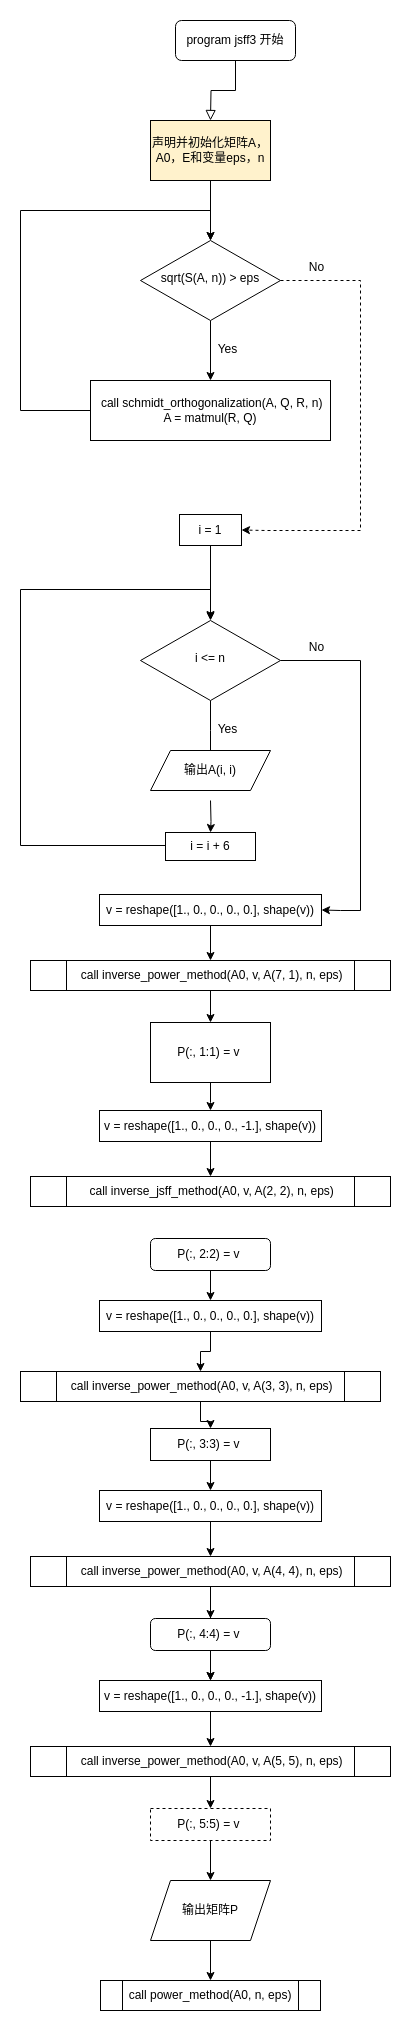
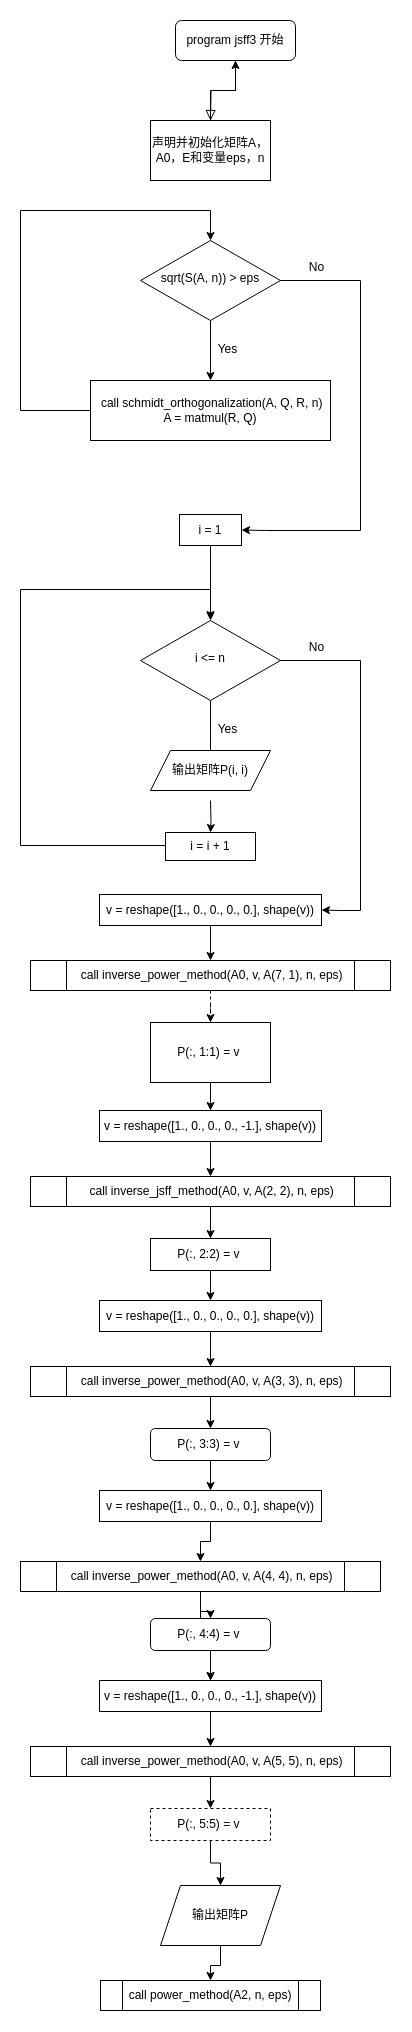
  <mxCell id="0" />
  <mxCell id="1" parent="0" />
  <mxCell id="2" value="" style="rounded=0;html=1;jettySize=auto;orthogonalLoop=1;fontSize=11;endArrow=block;endFill=0;endSize=8;strokeWidth=1;shadow=0;labelBackgroundColor=none;edgeStyle=orthogonalEdgeStyle;" parent="1" source="3" edge="1"><mxGeometry relative="1" as="geometry"><mxPoint x="210" y="120" as="targetPoint" /></mxGeometry></mxCell>
  <mxCell id="3" value="program jsff3 开始" style="rounded=1;whiteSpace=wrap;html=1;fontSize=12;glass=0;strokeWidth=1;shadow=0;" parent="1" vertex="1"><mxGeometry x="175" y="20" width="120" height="40" as="geometry" /></mxCell>
  <mxCell id="4" style="edgeStyle=orthogonalEdgeStyle;rounded=0;orthogonalLoop=1;jettySize=auto;html=1;" parent="1" source="6" target="10" edge="1"><mxGeometry relative="1" as="geometry" /></mxCell>
- <mxCell id="5" style="edgeStyle=orthogonalEdgeStyle;rounded=0;orthogonalLoop=1;jettySize=auto;html=1;entryX=1;entryY=0.5;entryDx=0;entryDy=0;dashed=1;" parent="1" source="6" target="13" edge="1"><mxGeometry relative="1" as="geometry"><mxPoint x="390" y="530" as="targetPoint" /><Array as="points"><mxPoint x="360" y="280" /><mxPoint x="360" y="530" /><mxPoint x="265" y="530" /></Array></mxGeometry></mxCell>
+ <mxCell id="5" style="edgeStyle=orthogonalEdgeStyle;rounded=0;orthogonalLoop=1;jettySize=auto;html=1;entryX=1;entryY=0.5;entryDx=0;entryDy=0;" parent="1" source="6" target="13" edge="1"><mxGeometry relative="1" as="geometry"><mxPoint x="390" y="530" as="targetPoint" /><Array as="points"><mxPoint x="360" y="280" /><mxPoint x="360" y="530" /><mxPoint x="265" y="530" /></Array></mxGeometry></mxCell>
  <mxCell id="6" value="sqrt(S(A, n)) &amp;gt; eps" style="rhombus;whiteSpace=wrap;html=1;shadow=0;fontFamily=Helvetica;fontSize=12;align=center;strokeWidth=1;spacing=6;spacingTop=-4;" parent="1" vertex="1"><mxGeometry x="140" y="240" width="140" height="80" as="geometry" /></mxCell>
- <mxCell id="7" value="" style="edgeStyle=orthogonalEdgeStyle;rounded=0;orthogonalLoop=1;jettySize=auto;html=1;" parent="1" source="8" target="6" edge="1"><mxGeometry relative="1" as="geometry" /></mxCell>
- <mxCell id="8" value="声明并初始化矩阵A，A0，E和变量eps，n" style="rounded=0;whiteSpace=wrap;html=1;fillColor=#fff2cc;" parent="1" vertex="1"><mxGeometry x="150" y="120" width="120" height="60" as="geometry" /></mxCell>
+ <mxCell id="7" value="" style="edgeStyle=orthogonalEdgeStyle;rounded=0;orthogonalLoop=1;jettySize=auto;html=1;" parent="1" source="8" target="3" edge="1"><mxGeometry relative="1" as="geometry" /></mxCell>
+ <mxCell id="8" value="声明并初始化矩阵A，A0，E和变量eps，n" style="rounded=0;whiteSpace=wrap;html=1;" parent="1" vertex="1"><mxGeometry x="150" y="120" width="120" height="60" as="geometry" /></mxCell>
  <mxCell id="9" style="edgeStyle=orthogonalEdgeStyle;rounded=0;orthogonalLoop=1;jettySize=auto;html=1;" parent="1" source="10" target="6" edge="1"><mxGeometry relative="1" as="geometry"><mxPoint x="20" y="210" as="targetPoint" /><Array as="points"><mxPoint x="20" y="410" /><mxPoint x="20" y="210" /><mxPoint x="210" y="210" /></Array></mxGeometry></mxCell>
  <mxCell id="10" value="&amp;nbsp;call schmidt_orthogonalization(A, Q, R, n)&lt;br&gt;A = matmul(R, Q)" style="rounded=0;whiteSpace=wrap;html=1;" parent="1" vertex="1"><mxGeometry x="90" y="380" width="240" height="60" as="geometry" /></mxCell>
  <mxCell id="11" value="Yes" style="text;html=1;resizable=0;autosize=1;align=center;verticalAlign=middle;points=[];fillColor=none;strokeColor=none;rounded=0;" parent="1" vertex="1"><mxGeometry x="212" y="339" width="30" height="20" as="geometry" /></mxCell>
  <mxCell id="12" style="edgeStyle=orthogonalEdgeStyle;rounded=0;orthogonalLoop=1;jettySize=auto;html=1;" parent="1" source="13" edge="1"><mxGeometry relative="1" as="geometry"><mxPoint x="210" y="620" as="targetPoint" /></mxGeometry></mxCell>
  <mxCell id="13" value="i = 1" style="rounded=0;whiteSpace=wrap;html=1;" parent="1" vertex="1"><mxGeometry x="179" y="514" width="62" height="31" as="geometry" /></mxCell>
  <mxCell id="14" value="No" style="text;html=1;resizable=0;autosize=1;align=center;verticalAlign=middle;points=[];fillColor=none;strokeColor=none;rounded=0;" parent="1" vertex="1"><mxGeometry x="301" y="257" width="30" height="20" as="geometry" /></mxCell>
  <mxCell id="15" style="edgeStyle=orthogonalEdgeStyle;rounded=0;orthogonalLoop=1;jettySize=auto;html=1;" parent="1" source="17" edge="1"><mxGeometry relative="1" as="geometry"><mxPoint x="210" y="760" as="targetPoint" /></mxGeometry></mxCell>
  <mxCell id="16" style="edgeStyle=orthogonalEdgeStyle;rounded=0;orthogonalLoop=1;jettySize=auto;html=1;entryX=1;entryY=0.5;entryDx=0;entryDy=0;" parent="1" source="17" target="21" edge="1"><mxGeometry relative="1" as="geometry"><mxPoint x="390" y="910" as="targetPoint" /><Array as="points"><mxPoint x="360" y="660" /><mxPoint x="360" y="910" /><mxPoint x="340" y="910" /></Array></mxGeometry></mxCell>
  <mxCell id="17" value="i &amp;lt;= n" style="rhombus;whiteSpace=wrap;html=1;shadow=0;fontFamily=Helvetica;fontSize=12;align=center;strokeWidth=1;spacing=6;spacingTop=-4;" parent="1" vertex="1"><mxGeometry x="140" y="620" width="140" height="80" as="geometry" /></mxCell>
  <mxCell id="18" style="edgeStyle=orthogonalEdgeStyle;rounded=0;orthogonalLoop=1;jettySize=auto;html=1;exitX=0;exitY=0.5;exitDx=0;exitDy=0;" parent="1" edge="1"><mxGeometry relative="1" as="geometry"><mxPoint x="210" y="619" as="targetPoint" /><Array as="points"><mxPoint x="20" y="845" /><mxPoint x="20" y="589" /><mxPoint x="210" y="589" /></Array><mxPoint x="165" y="845" as="sourcePoint" /></mxGeometry></mxCell>
  <mxCell id="19" value="Yes" style="text;html=1;resizable=0;autosize=1;align=center;verticalAlign=middle;points=[];fillColor=none;strokeColor=none;rounded=0;" parent="1" vertex="1"><mxGeometry x="212" y="719" width="30" height="20" as="geometry" /></mxCell>
  <mxCell id="20" style="edgeStyle=orthogonalEdgeStyle;rounded=0;orthogonalLoop=1;jettySize=auto;html=1;entryX=0.5;entryY=0;entryDx=0;entryDy=0;" parent="1" source="21" target="25" edge="1"><mxGeometry relative="1" as="geometry" /></mxCell>
  <mxCell id="21" value="v = reshape([1., 0., 0., 0., 0.], shape(v))" style="rounded=0;whiteSpace=wrap;html=1;" parent="1" vertex="1"><mxGeometry x="99" y="894" width="222" height="31" as="geometry" /></mxCell>
  <mxCell id="22" value="No" style="text;html=1;resizable=0;autosize=1;align=center;verticalAlign=middle;points=[];fillColor=none;strokeColor=none;rounded=0;" parent="1" vertex="1"><mxGeometry x="301" y="637" width="30" height="20" as="geometry" /></mxCell>
- <mxCell id="23" value="输出A(i, i)" style="shape=parallelogram;perimeter=parallelogramPerimeter;whiteSpace=wrap;html=1;fixedSize=1;" parent="1" vertex="1"><mxGeometry x="150" y="750" width="120" height="40" as="geometry" /></mxCell>
- <mxCell id="24" value="" style="edgeStyle=orthogonalEdgeStyle;rounded=0;orthogonalLoop=1;jettySize=auto;html=1;" parent="1" source="25" target="27" edge="1"><mxGeometry relative="1" as="geometry" /></mxCell>
+ <mxCell id="23" value="输出矩阵P(i, i)" style="shape=parallelogram;perimeter=parallelogramPerimeter;whiteSpace=wrap;html=1;fixedSize=1;" parent="1" vertex="1"><mxGeometry x="150" y="750" width="120" height="40" as="geometry" /></mxCell>
+ <mxCell id="24" value="" style="edgeStyle=orthogonalEdgeStyle;rounded=0;orthogonalLoop=1;jettySize=auto;html=1;dashed=1;" parent="1" source="25" target="27" edge="1"><mxGeometry relative="1" as="geometry" /></mxCell>
  <mxCell id="25" value="&amp;nbsp;call inverse_power_method(A0, v, A(7, 1), n, eps)" style="shape=process;whiteSpace=wrap;html=1;backgroundOutline=1;" parent="1" vertex="1"><mxGeometry x="30" y="960" width="360" height="30" as="geometry" /></mxCell>
  <mxCell id="26" value="" style="edgeStyle=orthogonalEdgeStyle;rounded=0;orthogonalLoop=1;jettySize=auto;html=1;" parent="1" source="27" edge="1"><mxGeometry relative="1" as="geometry"><mxPoint x="210" y="1110" as="targetPoint" /></mxGeometry></mxCell>
  <mxCell id="27" value="P(:, 1:1) = v&amp;nbsp;" style="whiteSpace=wrap;html=1;" parent="1" vertex="1"><mxGeometry x="150" y="1022" width="120" height="60" as="geometry" /></mxCell>
  <mxCell id="28" style="edgeStyle=orthogonalEdgeStyle;rounded=0;orthogonalLoop=1;jettySize=auto;html=1;entryX=0.5;entryY=0;entryDx=0;entryDy=0;" parent="1" source="29" target="31" edge="1"><mxGeometry relative="1" as="geometry" /></mxCell>
  <mxCell id="29" value="v = reshape([1., 0., 0., 0., -1.], shape(v))" style="rounded=0;whiteSpace=wrap;html=1;" parent="1" vertex="1"><mxGeometry x="99" y="1110" width="222" height="31" as="geometry" /></mxCell>
+ <mxCell id="30" value="" style="edgeStyle=orthogonalEdgeStyle;rounded=0;orthogonalLoop=1;jettySize=auto;html=1;" parent="1" source="31" target="33" edge="1"><mxGeometry relative="1" as="geometry" /></mxCell>
  <mxCell id="31" value="&amp;nbsp;call inverse_jsff_method(A0, v, A(2, 2), n, eps)" style="shape=process;whiteSpace=wrap;html=1;backgroundOutline=1;" parent="1" vertex="1"><mxGeometry x="30" y="1176" width="360" height="30" as="geometry" /></mxCell>
  <mxCell id="32" style="edgeStyle=orthogonalEdgeStyle;rounded=0;orthogonalLoop=1;jettySize=auto;html=1;entryX=0.5;entryY=0;entryDx=0;entryDy=0;" parent="1" source="33" target="35" edge="1"><mxGeometry relative="1" as="geometry" /></mxCell>
- <mxCell id="33" value="P(:, 2:2) = v&amp;nbsp;" style="whiteSpace=wrap;html=1;rounded=1;" parent="1" vertex="1"><mxGeometry x="150" y="1238" width="120" height="32" as="geometry" /></mxCell>
+ <mxCell id="33" value="P(:, 2:2) = v&amp;nbsp;" style="whiteSpace=wrap;html=1;" parent="1" vertex="1"><mxGeometry x="150" y="1238" width="120" height="32" as="geometry" /></mxCell>
  <mxCell id="34" style="edgeStyle=orthogonalEdgeStyle;rounded=0;orthogonalLoop=1;jettySize=auto;html=1;entryX=0.5;entryY=0;entryDx=0;entryDy=0;" parent="1" source="35" target="37" edge="1"><mxGeometry relative="1" as="geometry" /></mxCell>
  <mxCell id="35" value="v = reshape([1., 0., 0., 0., 0.], shape(v))" style="rounded=0;whiteSpace=wrap;html=1;" parent="1" vertex="1"><mxGeometry x="99" y="1300" width="222" height="31" as="geometry" /></mxCell>
  <mxCell id="36" value="" style="edgeStyle=orthogonalEdgeStyle;rounded=0;orthogonalLoop=1;jettySize=auto;html=1;" parent="1" source="37" target="39" edge="1"><mxGeometry relative="1" as="geometry" /></mxCell>
- <mxCell id="37" value="&amp;nbsp;call inverse_power_method(A0, v, A(3, 3), n, eps)" style="shape=process;whiteSpace=wrap;html=1;backgroundOutline=1;" parent="1" vertex="1"><mxGeometry x="20" y="1371" width="360" height="30" as="geometry" /></mxCell>
+ <mxCell id="37" value="&amp;nbsp;call inverse_power_method(A0, v, A(3, 3), n, eps)" style="shape=process;whiteSpace=wrap;html=1;backgroundOutline=1;" parent="1" vertex="1"><mxGeometry x="30" y="1366" width="360" height="30" as="geometry" /></mxCell>
  <mxCell id="38" style="edgeStyle=orthogonalEdgeStyle;rounded=0;orthogonalLoop=1;jettySize=auto;html=1;entryX=0.5;entryY=0;entryDx=0;entryDy=0;" parent="1" source="39" target="41" edge="1"><mxGeometry relative="1" as="geometry" /></mxCell>
- <mxCell id="39" value="P(:, 3:3) = v&amp;nbsp;" style="whiteSpace=wrap;html=1;" parent="1" vertex="1"><mxGeometry x="150" y="1428" width="120" height="32" as="geometry" /></mxCell>
+ <mxCell id="39" value="P(:, 3:3) = v&amp;nbsp;" style="whiteSpace=wrap;html=1;rounded=1;" parent="1" vertex="1"><mxGeometry x="150" y="1428" width="120" height="32" as="geometry" /></mxCell>
  <mxCell id="40" style="edgeStyle=orthogonalEdgeStyle;rounded=0;orthogonalLoop=1;jettySize=auto;html=1;entryX=0.5;entryY=0;entryDx=0;entryDy=0;" parent="1" source="41" target="44" edge="1"><mxGeometry relative="1" as="geometry" /></mxCell>
  <mxCell id="41" value="v = reshape([1., 0., 0., 0., 0.], shape(v))" style="rounded=0;whiteSpace=wrap;html=1;" parent="1" vertex="1"><mxGeometry x="99" y="1490" width="222" height="31" as="geometry" /></mxCell>
  <mxCell id="42" value="" style="edgeStyle=orthogonalEdgeStyle;rounded=0;orthogonalLoop=1;jettySize=auto;html=1;" parent="1" source="44" target="46" edge="1"><mxGeometry relative="1" as="geometry" /></mxCell>
  <mxCell id="43" value="" style="edgeStyle=orthogonalEdgeStyle;rounded=0;orthogonalLoop=1;jettySize=auto;html=1;" parent="1" source="44" target="48" edge="1"><mxGeometry relative="1" as="geometry" /></mxCell>
- <mxCell id="44" value="&amp;nbsp;call inverse_power_method(A0, v, A(4, 4), n, eps)" style="shape=process;whiteSpace=wrap;html=1;backgroundOutline=1;" parent="1" vertex="1"><mxGeometry x="30" y="1556" width="360" height="30" as="geometry" /></mxCell>
+ <mxCell id="44" value="&amp;nbsp;call inverse_power_method(A0, v, A(4, 4), n, eps)" style="shape=process;whiteSpace=wrap;html=1;backgroundOutline=1;" parent="1" vertex="1"><mxGeometry x="20" y="1561" width="360" height="30" as="geometry" /></mxCell>
  <mxCell id="45" style="edgeStyle=orthogonalEdgeStyle;rounded=0;orthogonalLoop=1;jettySize=auto;html=1;entryX=0.5;entryY=0;entryDx=0;entryDy=0;" parent="1" source="46" target="48" edge="1"><mxGeometry relative="1" as="geometry" /></mxCell>
  <mxCell id="46" value="P(:, 4:4) = v&amp;nbsp;" style="whiteSpace=wrap;html=1;rounded=1;" parent="1" vertex="1"><mxGeometry x="150" y="1618" width="120" height="32" as="geometry" /></mxCell>
  <mxCell id="47" style="edgeStyle=orthogonalEdgeStyle;rounded=0;orthogonalLoop=1;jettySize=auto;html=1;entryX=0.5;entryY=0;entryDx=0;entryDy=0;" parent="1" source="48" target="50" edge="1"><mxGeometry relative="1" as="geometry" /></mxCell>
  <mxCell id="48" value="v = reshape([1., 0., 0., 0., -1.], shape(v))" style="rounded=0;whiteSpace=wrap;html=1;" parent="1" vertex="1"><mxGeometry x="99" y="1680" width="222" height="31" as="geometry" /></mxCell>
  <mxCell id="49" value="" style="edgeStyle=orthogonalEdgeStyle;rounded=0;orthogonalLoop=1;jettySize=auto;html=1;" parent="1" source="50" target="52" edge="1"><mxGeometry relative="1" as="geometry" /></mxCell>
  <mxCell id="50" value="&amp;nbsp;call inverse_power_method(A0, v, A(5, 5), n, eps)" style="shape=process;whiteSpace=wrap;html=1;backgroundOutline=1;" parent="1" vertex="1"><mxGeometry x="30" y="1746" width="360" height="30" as="geometry" /></mxCell>
  <mxCell id="51" style="edgeStyle=orthogonalEdgeStyle;rounded=0;orthogonalLoop=1;jettySize=auto;html=1;entryX=0.5;entryY=0;entryDx=0;entryDy=0;" parent="1" source="52" target="54" edge="1"><mxGeometry relative="1" as="geometry" /></mxCell>
  <mxCell id="52" value="P(:, 5:5) = v&amp;nbsp;" style="whiteSpace=wrap;html=1;dashed=1;" parent="1" vertex="1"><mxGeometry x="150" y="1808" width="120" height="32" as="geometry" /></mxCell>
  <mxCell id="53" style="edgeStyle=orthogonalEdgeStyle;rounded=0;orthogonalLoop=1;jettySize=auto;html=1;" parent="1" source="54" target="55" edge="1"><mxGeometry relative="1" as="geometry" /></mxCell>
- <mxCell id="54" value="输出矩阵P" style="shape=parallelogram;perimeter=parallelogramPerimeter;whiteSpace=wrap;html=1;fixedSize=1;" parent="1" vertex="1"><mxGeometry x="150" y="1880" width="120" height="60" as="geometry" /></mxCell>
- <mxCell id="55" value="call power_method(A0, n, eps)" style="shape=process;whiteSpace=wrap;html=1;backgroundOutline=1;" parent="1" vertex="1"><mxGeometry x="100" y="1980" width="220" height="30" as="geometry" /></mxCell>
+ <mxCell id="54" value="输出矩阵P" style="shape=parallelogram;perimeter=parallelogramPerimeter;whiteSpace=wrap;html=1;fixedSize=1;" parent="1" vertex="1"><mxGeometry x="160" y="1885" width="120" height="60" as="geometry" /></mxCell>
+ <mxCell id="55" value="call power_method(A2, n, eps)" style="shape=process;whiteSpace=wrap;html=1;backgroundOutline=1;" parent="1" vertex="1"><mxGeometry x="100" y="1980" width="220" height="30" as="geometry" /></mxCell>
  <mxCell id="56" value="" style="edgeStyle=orthogonalEdgeStyle;rounded=0;orthogonalLoop=1;jettySize=auto;html=1;" edge="1" parent="1" target="57"><mxGeometry relative="1" as="geometry"><mxPoint x="210" y="800" as="sourcePoint" /></mxGeometry></mxCell>
- <mxCell id="57" value="i = i + 6" style="whiteSpace=wrap;html=1;" vertex="1" parent="1"><mxGeometry x="165" y="832" width="90" height="28" as="geometry" /></mxCell>
+ <mxCell id="57" value="i = i + 1" style="whiteSpace=wrap;html=1;" vertex="1" parent="1"><mxGeometry x="165" y="832" width="90" height="28" as="geometry" /></mxCell>
